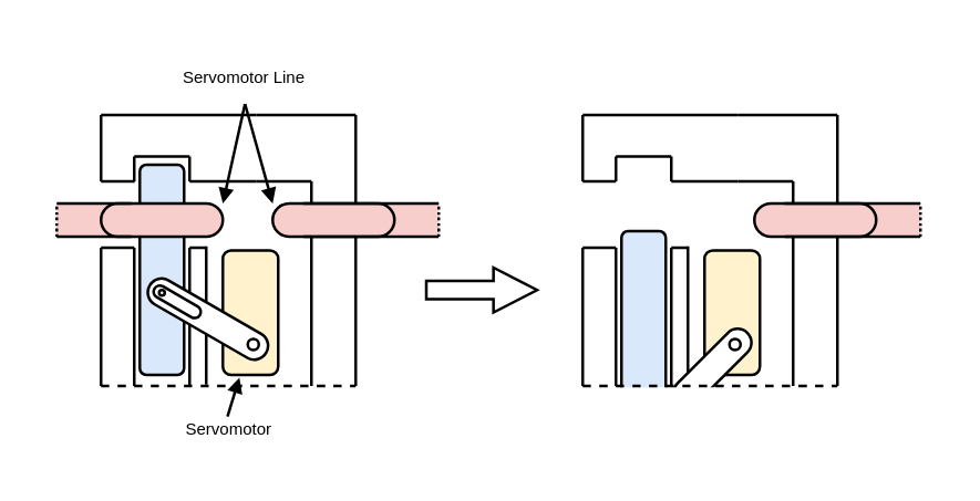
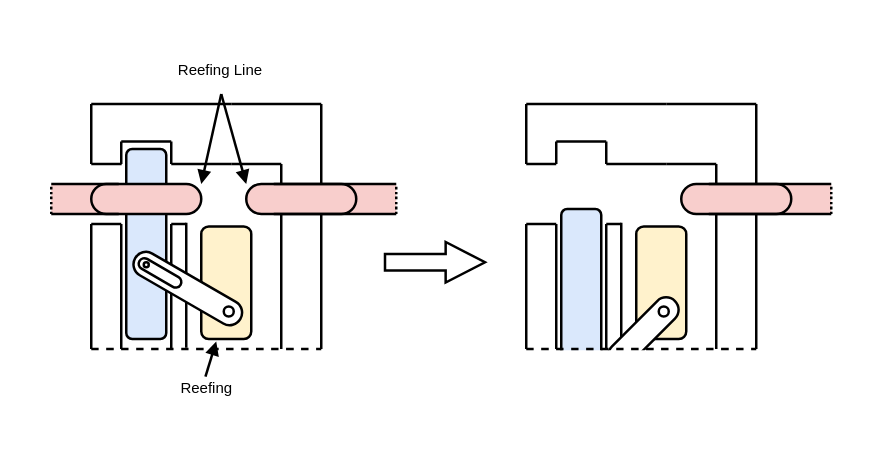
  <mxCell id="0" />
  <mxCell id="1" parent="0" />
  <mxCell id="2" value="" style="endArrow=none;html=1;rounded=0;fillColor=#FF0505;curved=1;" edge="1" parent="1"><mxGeometry width="50" height="50" relative="1" as="geometry"><mxPoint x="74" y="88.5" as="sourcePoint" /><mxPoint x="74" y="138.5" as="targetPoint" /></mxGeometry></mxCell>
  <mxCell id="3" value="" style="endArrow=none;html=1;rounded=0;fillColor=#FF0505;curved=1;" edge="1" parent="1"><mxGeometry width="50" height="50" relative="1" as="geometry"><mxPoint x="68" y="89" as="sourcePoint" /><mxPoint x="68" y="139" as="targetPoint" /></mxGeometry></mxCell>
  <mxCell id="4" value="" style="rounded=0;whiteSpace=wrap;html=1;strokeColor=none;fillColor=#f8cecc;" vertex="1" parent="1"><mxGeometry x="20" y="73" width="24" height="12" as="geometry" /></mxCell>
  <mxCell id="5" value="" style="rounded=1;whiteSpace=wrap;html=1;fillColor=#dae8fc;strokeColor=#000000;" vertex="1" parent="1"><mxGeometry x="50" y="59" width="16" height="76" as="geometry" /></mxCell>
  <mxCell id="6" value="" style="endArrow=none;html=1;rounded=0;curved=1;" edge="1" parent="1"><mxGeometry width="50" height="50" relative="1" as="geometry"><mxPoint x="68" y="65" as="sourcePoint" /><mxPoint x="92" y="65" as="targetPoint" /></mxGeometry></mxCell>
  <mxCell id="7" value="" style="endArrow=none;html=1;rounded=0;curved=1;" edge="1" parent="1"><mxGeometry width="50" height="50" relative="1" as="geometry"><mxPoint x="36" y="65" as="sourcePoint" /><mxPoint x="36" y="41" as="targetPoint" /></mxGeometry></mxCell>
  <mxCell id="8" value="" style="endArrow=none;html=1;rounded=0;curved=1;" edge="1" parent="1"><mxGeometry width="50" height="50" relative="1" as="geometry"><mxPoint x="48" y="56" as="sourcePoint" /><mxPoint x="68" y="56" as="targetPoint" /></mxGeometry></mxCell>
  <mxCell id="9" value="" style="endArrow=block;html=1;rounded=0;strokeColor=#000000;curved=1;strokeWidth=1;endSize=3;startSize=3;endFill=1;exitX=0.5;exitY=1;exitDx=0;exitDy=0;entryX=0;entryY=0;entryDx=0;entryDy=0;" edge="1" parent="1" target="29"><mxGeometry width="50" height="50" relative="1" as="geometry"><mxPoint x="88" y="37" as="sourcePoint" /><mxPoint x="102" y="69" as="targetPoint" /></mxGeometry></mxCell>
- <mxCell id="10" value="Servomotor Line" style="text;html=1;strokeColor=none;fillColor=none;align=center;verticalAlign=middle;whiteSpace=wrap;rounded=0;fontSize=6;" vertex="1" parent="1"><mxGeometry x="36" y="20" width="104" height="16" as="geometry" /></mxCell>
+ <mxCell id="10" value="Reefing Line" style="text;html=1;strokeColor=none;fillColor=none;align=center;verticalAlign=middle;whiteSpace=wrap;rounded=0;fontSize=6;" vertex="1" parent="1"><mxGeometry x="36" y="20" width="104" height="16" as="geometry" /></mxCell>
  <mxCell id="11" value="" style="endArrow=none;html=1;rounded=0;fontSize=8;startSize=3;endSize=3;strokeColor=#000000;strokeWidth=1;curved=1;" edge="1" parent="1"><mxGeometry width="50" height="50" relative="1" as="geometry"><mxPoint x="36" y="41" as="sourcePoint" /><mxPoint x="92" y="41" as="targetPoint" /></mxGeometry></mxCell>
  <mxCell id="12" value="" style="endArrow=none;html=1;rounded=0;fontSize=8;startSize=3;endSize=3;strokeColor=#000000;strokeWidth=1;curved=1;dashed=1;" edge="1" parent="1"><mxGeometry width="50" height="50" relative="1" as="geometry"><mxPoint x="36" y="139" as="sourcePoint" /><mxPoint x="128" y="139" as="targetPoint" /></mxGeometry></mxCell>
  <mxCell id="13" value="" style="endArrow=none;html=1;rounded=0;fillColor=#FF0505;curved=1;" edge="1" parent="1"><mxGeometry width="50" height="50" relative="1" as="geometry"><mxPoint x="68" y="56" as="sourcePoint" /><mxPoint x="68" y="65" as="targetPoint" /></mxGeometry></mxCell>
  <mxCell id="14" value="" style="endArrow=none;html=1;rounded=0;fillColor=#FF0505;curved=1;" edge="1" parent="1"><mxGeometry width="50" height="50" relative="1" as="geometry"><mxPoint x="48" y="56" as="sourcePoint" /><mxPoint x="48" y="65" as="targetPoint" /></mxGeometry></mxCell>
  <mxCell id="15" value="" style="endArrow=none;html=1;rounded=0;curved=1;entryX=-0.115;entryY=0.079;entryDx=0;entryDy=0;entryPerimeter=0;" edge="1" parent="1" target="5"><mxGeometry width="50" height="50" relative="1" as="geometry"><mxPoint x="36" y="65" as="sourcePoint" /><mxPoint x="46" y="65" as="targetPoint" /></mxGeometry></mxCell>
  <mxCell id="16" value="" style="rounded=1;whiteSpace=wrap;html=1;strokeColor=#000000;fillColor=#f8cecc;arcSize=50;" vertex="1" parent="1"><mxGeometry x="36" y="73" width="44" height="12" as="geometry" /></mxCell>
  <mxCell id="17" value="" style="endArrow=none;html=1;rounded=0;fontSize=8;startSize=3;endSize=3;strokeColor=#000000;strokeWidth=1;curved=1;dashed=1;dashPattern=1 1;" edge="1" parent="1"><mxGeometry width="50" height="50" relative="1" as="geometry"><mxPoint x="20" y="85" as="sourcePoint" /><mxPoint x="20" y="73" as="targetPoint" /></mxGeometry></mxCell>
  <mxCell id="18" value="" style="endArrow=none;html=1;rounded=0;strokeWidth=1;fillColor=#FF0505;curved=1;entryX=0.25;entryY=1;entryDx=0;entryDy=0;exitX=0;exitY=1;exitDx=0;exitDy=0;" edge="1" parent="1" source="4" target="16"><mxGeometry width="50" height="50" relative="1" as="geometry"><mxPoint x="0" y="131" as="sourcePoint" /><mxPoint x="50" y="81" as="targetPoint" /></mxGeometry></mxCell>
  <mxCell id="19" value="" style="endArrow=none;html=1;rounded=0;strokeWidth=1;fillColor=#FF0505;curved=1;entryX=0.25;entryY=1;entryDx=0;entryDy=0;exitX=0;exitY=1;exitDx=0;exitDy=0;" edge="1" parent="1"><mxGeometry width="50" height="50" relative="1" as="geometry"><mxPoint x="20" y="73" as="sourcePoint" /><mxPoint x="47" y="73" as="targetPoint" /></mxGeometry></mxCell>
  <mxCell id="20" value="" style="endArrow=none;html=1;rounded=0;strokeWidth=1;fillColor=#FF0505;curved=1;" edge="1" parent="1"><mxGeometry width="50" height="50" relative="1" as="geometry"><mxPoint x="36" y="139" as="sourcePoint" /><mxPoint x="36" y="89" as="targetPoint" /></mxGeometry></mxCell>
  <mxCell id="21" value="" style="endArrow=none;html=1;rounded=0;fillColor=#FF0505;curved=1;" edge="1" parent="1"><mxGeometry width="50" height="50" relative="1" as="geometry"><mxPoint x="48" y="89" as="sourcePoint" /><mxPoint x="48" y="139" as="targetPoint" /></mxGeometry></mxCell>
  <mxCell id="22" value="" style="endArrow=none;html=1;rounded=0;strokeWidth=1;fillColor=#FF0505;curved=1;" edge="1" parent="1"><mxGeometry width="50" height="50" relative="1" as="geometry"><mxPoint x="36" y="89" as="sourcePoint" /><mxPoint x="48" y="89" as="targetPoint" /></mxGeometry></mxCell>
  <mxCell id="23" value="" style="rounded=1;whiteSpace=wrap;html=1;strokeColor=#000000;fillColor=#fff2cc;" vertex="1" parent="1"><mxGeometry x="80" y="90" width="20" height="45" as="geometry" /></mxCell>
  <mxCell id="24" value="" style="rounded=0;whiteSpace=wrap;html=1;strokeColor=none;fillColor=#f8cecc;" vertex="1" parent="1"><mxGeometry x="134" y="73" width="24" height="12" as="geometry" /></mxCell>
  <mxCell id="25" value="" style="endArrow=none;html=1;rounded=0;curved=1;" edge="1" parent="1"><mxGeometry width="50" height="50" relative="1" as="geometry"><mxPoint x="128" y="65" as="sourcePoint" /><mxPoint x="128" y="41" as="targetPoint" /></mxGeometry></mxCell>
  <mxCell id="26" value="" style="endArrow=none;html=1;rounded=0;curved=1;" edge="1" parent="1"><mxGeometry width="50" height="50" relative="1" as="geometry"><mxPoint x="128" y="73" as="sourcePoint" /><mxPoint x="128" y="65" as="targetPoint" /></mxGeometry></mxCell>
  <mxCell id="27" value="" style="endArrow=none;html=1;rounded=0;fontSize=8;startSize=3;endSize=3;strokeColor=#000000;strokeWidth=1;curved=1;" edge="1" parent="1"><mxGeometry width="50" height="50" relative="1" as="geometry"><mxPoint x="92" y="41" as="sourcePoint" /><mxPoint x="128" y="41" as="targetPoint" /></mxGeometry></mxCell>
  <mxCell id="28" value="" style="endArrow=none;html=1;rounded=0;curved=1;" edge="1" parent="1"><mxGeometry width="50" height="50" relative="1" as="geometry"><mxPoint x="92" y="65" as="sourcePoint" /><mxPoint x="112" y="65" as="targetPoint" /></mxGeometry></mxCell>
  <mxCell id="29" value="" style="rounded=1;whiteSpace=wrap;html=1;strokeColor=#000000;fillColor=#f8cecc;arcSize=50;" vertex="1" parent="1"><mxGeometry x="98" y="73" width="44" height="12" as="geometry" /></mxCell>
  <mxCell id="30" value="" style="endArrow=none;html=1;rounded=0;fontSize=8;startSize=3;endSize=3;strokeColor=#000000;strokeWidth=1;curved=1;dashed=1;dashPattern=1 1;" edge="1" parent="1"><mxGeometry width="50" height="50" relative="1" as="geometry"><mxPoint x="158" y="85" as="sourcePoint" /><mxPoint x="158" y="73" as="targetPoint" /></mxGeometry></mxCell>
  <mxCell id="31" value="" style="endArrow=none;html=1;rounded=0;strokeWidth=1;fillColor=#FF0505;curved=1;entryX=0.25;entryY=0;entryDx=0;entryDy=0;exitX=1;exitY=0;exitDx=0;exitDy=0;" edge="1" parent="1" source="24" target="29"><mxGeometry width="50" height="50" relative="1" as="geometry"><mxPoint x="82" y="73" as="sourcePoint" /><mxPoint x="109" y="73" as="targetPoint" /></mxGeometry></mxCell>
  <mxCell id="32" value="" style="endArrow=none;html=1;rounded=0;strokeWidth=1;fillColor=#FF0505;curved=1;" edge="1" parent="1"><mxGeometry width="50" height="50" relative="1" as="geometry"><mxPoint x="112" y="139" as="sourcePoint" /><mxPoint x="112" y="85" as="targetPoint" /></mxGeometry></mxCell>
  <mxCell id="33" value="" style="endArrow=none;html=1;rounded=0;fillColor=#FF0505;curved=1;" edge="1" parent="1"><mxGeometry width="50" height="50" relative="1" as="geometry"><mxPoint x="128" y="89" as="sourcePoint" /><mxPoint x="128" y="139" as="targetPoint" /></mxGeometry></mxCell>
  <mxCell id="34" value="" style="endArrow=none;html=1;rounded=0;strokeWidth=1;fillColor=#FF0505;curved=1;entryX=0.25;entryY=0;entryDx=0;entryDy=0;exitX=1;exitY=0;exitDx=0;exitDy=0;" edge="1" parent="1"><mxGeometry width="50" height="50" relative="1" as="geometry"><mxPoint x="158" y="85" as="sourcePoint" /><mxPoint x="109" y="85" as="targetPoint" /></mxGeometry></mxCell>
  <mxCell id="35" value="" style="endArrow=block;html=1;rounded=0;strokeColor=#000000;curved=1;strokeWidth=1;endSize=3;startSize=3;endFill=1;exitX=0.5;exitY=1;exitDx=0;exitDy=0;entryX=1;entryY=0;entryDx=0;entryDy=0;" edge="1" parent="1"><mxGeometry width="50" height="50" relative="1" as="geometry"><mxPoint x="88" y="37" as="sourcePoint" /><mxPoint x="80" y="73" as="targetPoint" /></mxGeometry></mxCell>
  <mxCell id="36" value="" style="endArrow=none;html=1;rounded=0;strokeWidth=1;fillColor=#FF0505;curved=1;" edge="1" parent="1"><mxGeometry width="50" height="50" relative="1" as="geometry"><mxPoint x="68" y="89" as="sourcePoint" /><mxPoint x="74" y="89" as="targetPoint" /></mxGeometry></mxCell>
  <mxCell id="37" value="" style="endArrow=none;html=1;rounded=0;curved=1;" edge="1" parent="1"><mxGeometry width="50" height="50" relative="1" as="geometry"><mxPoint x="112" y="73" as="sourcePoint" /><mxPoint x="112" y="65" as="targetPoint" /></mxGeometry></mxCell>
  <mxCell id="38" value="" style="endArrow=none;html=1;rounded=0;curved=1;" edge="1" parent="1"><mxGeometry width="50" height="50" relative="1" as="geometry"><mxPoint x="128" y="89" as="sourcePoint" /><mxPoint x="128" y="85" as="targetPoint" /></mxGeometry></mxCell>
  <mxCell id="39" value="" style="rounded=1;whiteSpace=wrap;html=1;fontSize=6;arcSize=50;rotation=30;" vertex="1" parent="1"><mxGeometry x="50.32" y="109.81" width="48.59" height="10" as="geometry" /></mxCell>
  <mxCell id="40" value="" style="rounded=1;whiteSpace=wrap;html=1;fontSize=6;arcSize=50;rotation=30;" vertex="1" parent="1"><mxGeometry x="54" y="106.3" width="19" height="4.5" as="geometry" /></mxCell>
  <mxCell id="41" value="" style="ellipse;whiteSpace=wrap;html=1;aspect=fixed;fontSize=6;" vertex="1" parent="1"><mxGeometry x="57" y="104.3" width="2" height="2" as="geometry" /></mxCell>
  <mxCell id="42" value="" style="ellipse;whiteSpace=wrap;html=1;aspect=fixed;fontSize=6;" vertex="1" parent="1"><mxGeometry x="89" y="122" width="4" height="4" as="geometry" /></mxCell>
  <mxCell id="43" value="" style="endArrow=none;html=1;rounded=0;fillColor=#FF0505;curved=1;" edge="1" parent="1"><mxGeometry width="50" height="50" relative="1" as="geometry"><mxPoint x="248" y="88.5" as="sourcePoint" /><mxPoint x="248" y="138.5" as="targetPoint" /></mxGeometry></mxCell>
  <mxCell id="44" value="" style="endArrow=none;html=1;rounded=0;fillColor=#FF0505;curved=1;" edge="1" parent="1"><mxGeometry width="50" height="50" relative="1" as="geometry"><mxPoint x="242" y="89" as="sourcePoint" /><mxPoint x="242" y="139" as="targetPoint" /></mxGeometry></mxCell>
  <mxCell id="45" value="" style="rounded=1;whiteSpace=wrap;html=1;fillColor=#dae8fc;strokeColor=#000000;" vertex="1" parent="1"><mxGeometry x="224" y="83" width="16" height="61" as="geometry" /></mxCell>
  <mxCell id="46" value="" style="endArrow=none;html=1;rounded=0;curved=1;" edge="1" parent="1"><mxGeometry width="50" height="50" relative="1" as="geometry"><mxPoint x="242" y="65" as="sourcePoint" /><mxPoint x="266" y="65" as="targetPoint" /></mxGeometry></mxCell>
  <mxCell id="47" value="" style="endArrow=none;html=1;rounded=0;curved=1;" edge="1" parent="1"><mxGeometry width="50" height="50" relative="1" as="geometry"><mxPoint x="210" y="65" as="sourcePoint" /><mxPoint x="210" y="41" as="targetPoint" /></mxGeometry></mxCell>
  <mxCell id="48" value="" style="endArrow=none;html=1;rounded=0;curved=1;" edge="1" parent="1"><mxGeometry width="50" height="50" relative="1" as="geometry"><mxPoint x="222" y="56" as="sourcePoint" /><mxPoint x="242" y="56" as="targetPoint" /></mxGeometry></mxCell>
  <mxCell id="49" value="" style="endArrow=none;html=1;rounded=0;fontSize=8;startSize=3;endSize=3;strokeColor=#000000;strokeWidth=1;curved=1;" edge="1" parent="1"><mxGeometry width="50" height="50" relative="1" as="geometry"><mxPoint x="210" y="41" as="sourcePoint" /><mxPoint x="266" y="41" as="targetPoint" /></mxGeometry></mxCell>
  <mxCell id="50" value="" style="endArrow=none;html=1;rounded=0;fillColor=#FF0505;curved=1;" edge="1" parent="1"><mxGeometry width="50" height="50" relative="1" as="geometry"><mxPoint x="242" y="56" as="sourcePoint" /><mxPoint x="242" y="65" as="targetPoint" /></mxGeometry></mxCell>
  <mxCell id="51" value="" style="endArrow=none;html=1;rounded=0;fillColor=#FF0505;curved=1;" edge="1" parent="1"><mxGeometry width="50" height="50" relative="1" as="geometry"><mxPoint x="222" y="56" as="sourcePoint" /><mxPoint x="222" y="65" as="targetPoint" /></mxGeometry></mxCell>
  <mxCell id="52" value="" style="endArrow=none;html=1;rounded=0;curved=1;" edge="1" parent="1"><mxGeometry width="50" height="50" relative="1" as="geometry"><mxPoint x="210" y="65" as="sourcePoint" /><mxPoint x="222" y="65" as="targetPoint" /></mxGeometry></mxCell>
  <mxCell id="53" value="" style="endArrow=none;html=1;rounded=0;strokeWidth=1;fillColor=#FF0505;curved=1;" edge="1" parent="1"><mxGeometry width="50" height="50" relative="1" as="geometry"><mxPoint x="210" y="139" as="sourcePoint" /><mxPoint x="210" y="89" as="targetPoint" /></mxGeometry></mxCell>
  <mxCell id="54" value="" style="endArrow=none;html=1;rounded=0;fillColor=#FF0505;curved=1;" edge="1" parent="1"><mxGeometry width="50" height="50" relative="1" as="geometry"><mxPoint x="222" y="89" as="sourcePoint" /><mxPoint x="222" y="139" as="targetPoint" /></mxGeometry></mxCell>
  <mxCell id="55" value="" style="endArrow=none;html=1;rounded=0;strokeWidth=1;fillColor=#FF0505;curved=1;" edge="1" parent="1"><mxGeometry width="50" height="50" relative="1" as="geometry"><mxPoint x="210" y="89" as="sourcePoint" /><mxPoint x="222" y="89" as="targetPoint" /></mxGeometry></mxCell>
  <mxCell id="56" value="" style="rounded=1;whiteSpace=wrap;html=1;strokeColor=#000000;fillColor=#fff2cc;" vertex="1" parent="1"><mxGeometry x="254" y="90" width="20" height="45" as="geometry" /></mxCell>
  <mxCell id="57" value="" style="rounded=0;whiteSpace=wrap;html=1;strokeColor=none;fillColor=#f8cecc;" vertex="1" parent="1"><mxGeometry x="308" y="73" width="24" height="12" as="geometry" /></mxCell>
  <mxCell id="58" value="" style="endArrow=none;html=1;rounded=0;curved=1;" edge="1" parent="1"><mxGeometry width="50" height="50" relative="1" as="geometry"><mxPoint x="302" y="65" as="sourcePoint" /><mxPoint x="302" y="41" as="targetPoint" /></mxGeometry></mxCell>
  <mxCell id="59" value="" style="endArrow=none;html=1;rounded=0;curved=1;" edge="1" parent="1"><mxGeometry width="50" height="50" relative="1" as="geometry"><mxPoint x="302" y="73" as="sourcePoint" /><mxPoint x="302" y="65" as="targetPoint" /></mxGeometry></mxCell>
  <mxCell id="60" value="" style="endArrow=none;html=1;rounded=0;fontSize=8;startSize=3;endSize=3;strokeColor=#000000;strokeWidth=1;curved=1;" edge="1" parent="1"><mxGeometry width="50" height="50" relative="1" as="geometry"><mxPoint x="266" y="41" as="sourcePoint" /><mxPoint x="302" y="41" as="targetPoint" /></mxGeometry></mxCell>
  <mxCell id="61" value="" style="endArrow=none;html=1;rounded=0;curved=1;" edge="1" parent="1"><mxGeometry width="50" height="50" relative="1" as="geometry"><mxPoint x="266" y="65" as="sourcePoint" /><mxPoint x="286" y="65" as="targetPoint" /></mxGeometry></mxCell>
  <mxCell id="62" value="" style="rounded=1;whiteSpace=wrap;html=1;strokeColor=#000000;fillColor=#f8cecc;arcSize=50;" vertex="1" parent="1"><mxGeometry x="272" y="73" width="44" height="12" as="geometry" /></mxCell>
  <mxCell id="63" value="" style="endArrow=none;html=1;rounded=0;fontSize=8;startSize=3;endSize=3;strokeColor=#000000;strokeWidth=1;curved=1;dashed=1;dashPattern=1 1;" edge="1" parent="1"><mxGeometry width="50" height="50" relative="1" as="geometry"><mxPoint x="332" y="85" as="sourcePoint" /><mxPoint x="332" y="73" as="targetPoint" /></mxGeometry></mxCell>
  <mxCell id="64" value="" style="endArrow=none;html=1;rounded=0;strokeWidth=1;fillColor=#FF0505;curved=1;entryX=0.25;entryY=0;entryDx=0;entryDy=0;exitX=1;exitY=0;exitDx=0;exitDy=0;" edge="1" parent="1" source="57" target="62"><mxGeometry width="50" height="50" relative="1" as="geometry"><mxPoint x="256" y="73" as="sourcePoint" /><mxPoint x="283" y="73" as="targetPoint" /></mxGeometry></mxCell>
  <mxCell id="65" value="" style="endArrow=none;html=1;rounded=0;strokeWidth=1;fillColor=#FF0505;curved=1;" edge="1" parent="1"><mxGeometry width="50" height="50" relative="1" as="geometry"><mxPoint x="286" y="139" as="sourcePoint" /><mxPoint x="286" y="85" as="targetPoint" /></mxGeometry></mxCell>
  <mxCell id="66" value="" style="endArrow=none;html=1;rounded=0;fillColor=#FF0505;curved=1;" edge="1" parent="1"><mxGeometry width="50" height="50" relative="1" as="geometry"><mxPoint x="302" y="89" as="sourcePoint" /><mxPoint x="302" y="139" as="targetPoint" /></mxGeometry></mxCell>
  <mxCell id="67" value="" style="endArrow=none;html=1;rounded=0;strokeWidth=1;fillColor=#FF0505;curved=1;entryX=0.25;entryY=0;entryDx=0;entryDy=0;exitX=1;exitY=0;exitDx=0;exitDy=0;" edge="1" parent="1"><mxGeometry width="50" height="50" relative="1" as="geometry"><mxPoint x="332" y="85" as="sourcePoint" /><mxPoint x="283" y="85" as="targetPoint" /></mxGeometry></mxCell>
  <mxCell id="68" value="" style="endArrow=none;html=1;rounded=0;strokeWidth=1;fillColor=#FF0505;curved=1;" edge="1" parent="1"><mxGeometry width="50" height="50" relative="1" as="geometry"><mxPoint x="242" y="89" as="sourcePoint" /><mxPoint x="248" y="89" as="targetPoint" /></mxGeometry></mxCell>
  <mxCell id="69" value="" style="endArrow=none;html=1;rounded=0;curved=1;" edge="1" parent="1"><mxGeometry width="50" height="50" relative="1" as="geometry"><mxPoint x="286" y="73" as="sourcePoint" /><mxPoint x="286" y="65" as="targetPoint" /></mxGeometry></mxCell>
  <mxCell id="70" value="" style="endArrow=none;html=1;rounded=0;curved=1;" edge="1" parent="1"><mxGeometry width="50" height="50" relative="1" as="geometry"><mxPoint x="302" y="89" as="sourcePoint" /><mxPoint x="302" y="85" as="targetPoint" /></mxGeometry></mxCell>
  <mxCell id="71" value="" style="rounded=1;whiteSpace=wrap;html=1;fontSize=6;arcSize=50;rotation=-45;" vertex="1" parent="1"><mxGeometry x="239.1" y="127.4" width="35.59" height="10" as="geometry" /></mxCell>
  <mxCell id="72" value="" style="ellipse;whiteSpace=wrap;html=1;aspect=fixed;fontSize=6;" vertex="1" parent="1"><mxGeometry x="263" y="122" width="4" height="4" as="geometry" /></mxCell>
  <mxCell id="73" value="" style="rounded=0;whiteSpace=wrap;html=1;fontSize=6;strokeColor=#FFFFFF;fillColor=#FFFFFF;" vertex="1" parent="1"><mxGeometry x="199" y="140" width="120" height="9" as="geometry" /></mxCell>
  <mxCell id="74" value="" style="endArrow=none;html=1;rounded=0;fontSize=8;startSize=3;endSize=3;strokeColor=#000000;strokeWidth=1;curved=1;dashed=1;" edge="1" parent="1"><mxGeometry width="50" height="50" relative="1" as="geometry"><mxPoint x="210" y="139" as="sourcePoint" /><mxPoint x="302" y="139" as="targetPoint" /></mxGeometry></mxCell>
- <mxCell id="75" value="Servomotor" style="text;html=1;strokeColor=none;fillColor=none;align=center;verticalAlign=middle;whiteSpace=wrap;rounded=0;fontSize=6;" vertex="1" parent="1"><mxGeometry x="57" y="150" width="51" height="9" as="geometry" /></mxCell>
+ <mxCell id="75" value="Reefing" style="text;html=1;strokeColor=none;fillColor=none;align=center;verticalAlign=middle;whiteSpace=wrap;rounded=0;fontSize=6;" vertex="1" parent="1"><mxGeometry x="57" y="150" width="51" height="9" as="geometry" /></mxCell>
  <mxCell id="76" value="" style="endArrow=block;html=1;rounded=0;strokeColor=#000000;curved=1;strokeWidth=1;endSize=3;startSize=3;endFill=1;exitX=0.484;exitY=0.004;exitDx=0;exitDy=0;exitPerimeter=0;" edge="1" parent="1" source="75"><mxGeometry width="50" height="50" relative="1" as="geometry"><mxPoint x="118" y="148" as="sourcePoint" /><mxPoint x="86" y="136" as="targetPoint" /></mxGeometry></mxCell>
  <mxCell id="77" value="" style="shape=flexArrow;endArrow=classic;html=1;rounded=0;fontSize=6;strokeWidth=1;curved=1;endWidth=8.718;endSize=4.914;width=6.512;" edge="1" parent="1"><mxGeometry width="50" height="50" relative="1" as="geometry"><mxPoint x="153" y="104.3" as="sourcePoint" /><mxPoint x="194" y="104.3" as="targetPoint" /></mxGeometry></mxCell>
